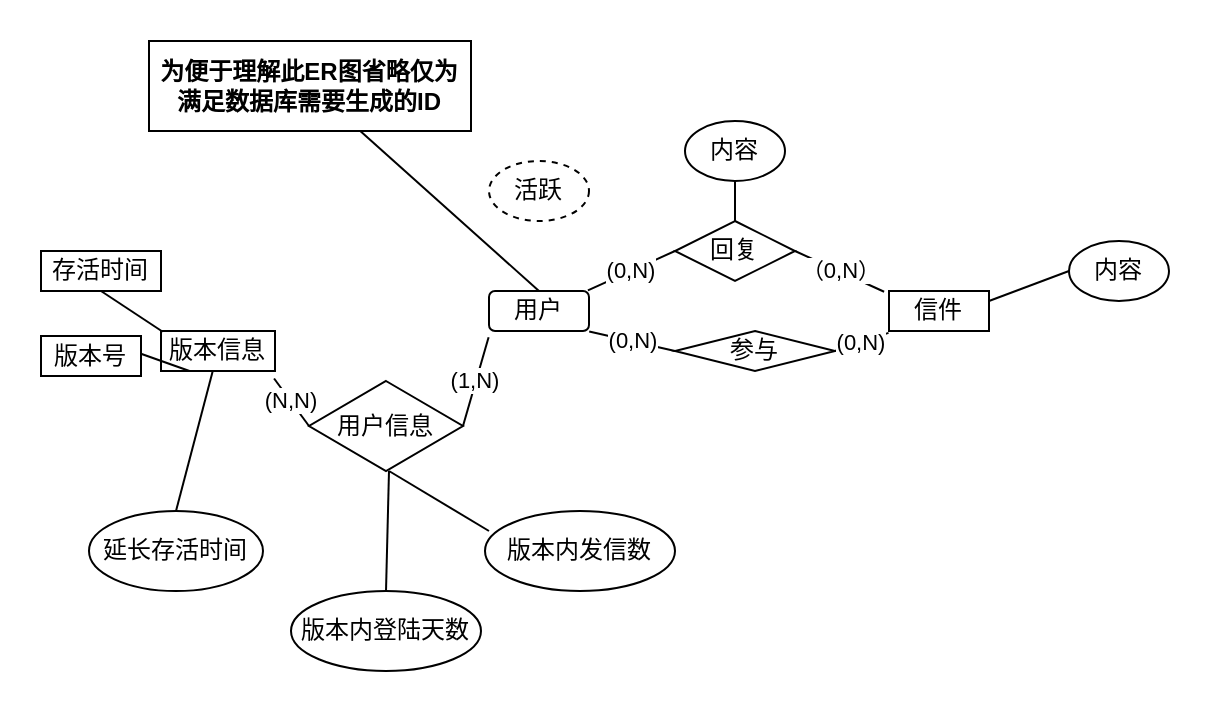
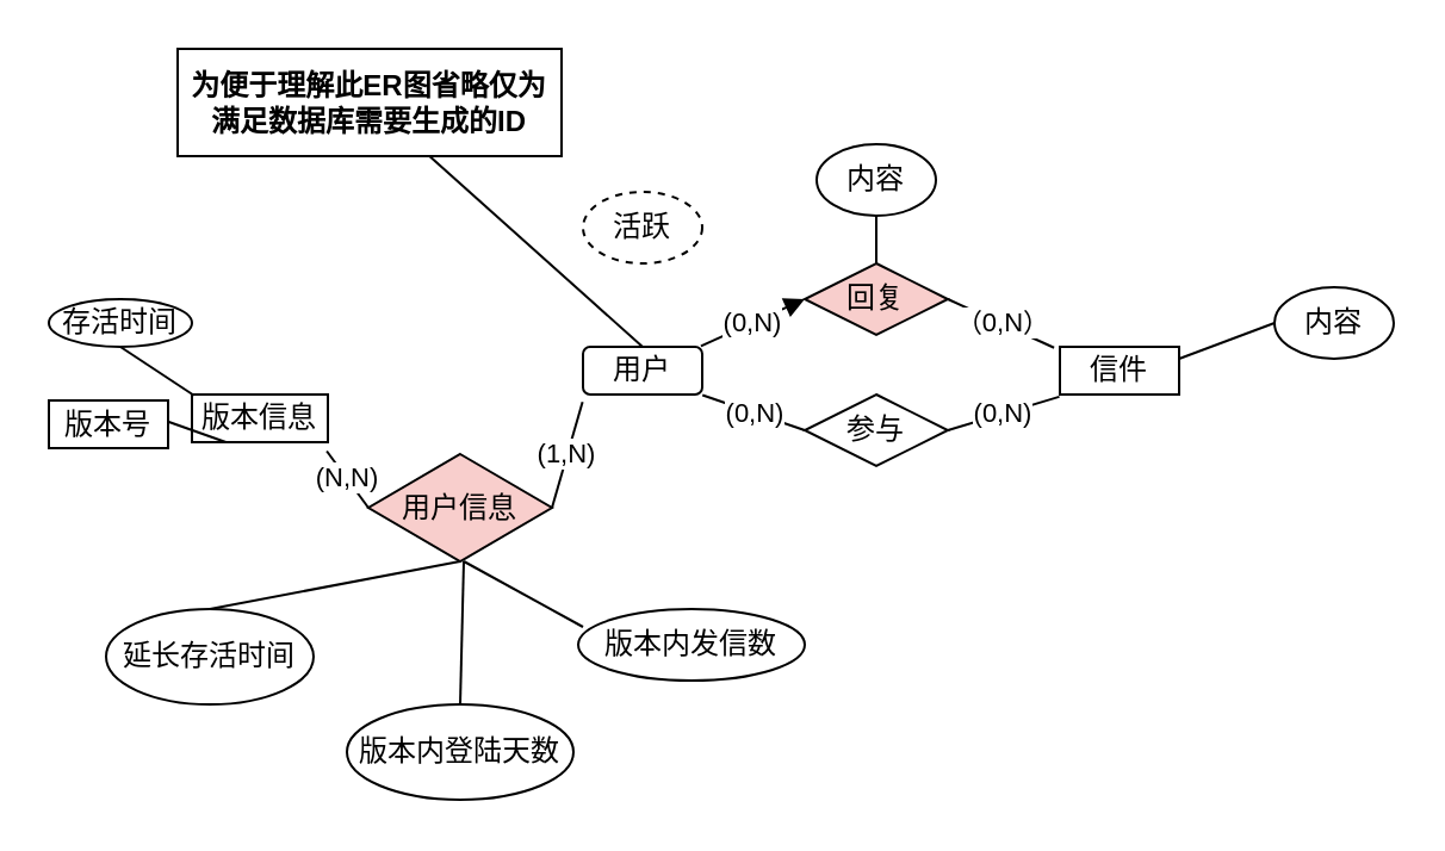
  <mxCell id="0" />
  <mxCell id="1" parent="0" />
  <mxCell id="2" value="版本信息" style="rounded=0;whiteSpace=wrap;html=1;" parent="1" vertex="1"><mxGeometry x="80" y="165" width="57" height="20" as="geometry" /></mxCell>
  <mxCell id="3" value="" style="endArrow=none;html=1;entryX=0.25;entryY=1;entryDx=0;entryDy=0;exitX=0.5;exitY=0;exitDx=0;exitDy=0;" parent="1" source="4" target="2" edge="1"><mxGeometry width="50" height="50" relative="1" as="geometry"><mxPoint x="174" y="195" as="sourcePoint" /><mxPoint x="274" y="155" as="targetPoint" /></mxGeometry></mxCell>
  <mxCell id="4" value="版本号" style="whiteSpace=wrap;html=1;rounded=0;" parent="1" vertex="1"><mxGeometry x="20" y="167.5" width="50" height="20" as="geometry" /></mxCell>
  <mxCell id="5" value="" style="endArrow=none;html=1;entryX=0.015;entryY=0.019;entryDx=0;entryDy=0;entryPerimeter=0;exitX=0.5;exitY=1;exitDx=0;exitDy=0;" parent="1" source="6" target="2" edge="1"><mxGeometry width="50" height="50" relative="1" as="geometry"><mxPoint x="124" y="115" as="sourcePoint" /><mxPoint x="374" y="185" as="targetPoint" /></mxGeometry></mxCell>
- <mxCell id="6" value="存活时间" style="whiteSpace=wrap;html=1;rounded=0;" parent="1" vertex="1"><mxGeometry x="20" y="125" width="60" height="20" as="geometry" /></mxCell>
+ <mxCell id="6" value="存活时间" style="ellipse;whiteSpace=wrap;html=1;" parent="1" vertex="1"><mxGeometry x="20" y="125" width="60" height="20" as="geometry" /></mxCell>
  <mxCell id="7" value="用户" style="whiteSpace=wrap;html=1;rounded=1;" parent="1" vertex="1"><mxGeometry x="244" y="145" width="50" height="20" as="geometry" /></mxCell>
  <mxCell id="8" value="信件" style="rounded=0;whiteSpace=wrap;html=1;" parent="1" vertex="1"><mxGeometry x="444" y="145" width="50" height="20" as="geometry" /></mxCell>
- <mxCell id="9" value="(0,N)" style="endArrow=none;html=1;exitX=0.989;exitY=-0.014;exitDx=0;exitDy=0;exitPerimeter=0;entryX=0;entryY=0.5;entryDx=0;entryDy=0;" parent="1" source="7" target="10" edge="1"><mxGeometry width="50" height="50" relative="1" as="geometry"><mxPoint x="324" y="175" as="sourcePoint" /><mxPoint x="334" y="125" as="targetPoint" /></mxGeometry></mxCell>
- <mxCell id="10" value="回复" style="rhombus;whiteSpace=wrap;html=1;" parent="1" vertex="1"><mxGeometry x="337" y="110" width="60" height="30" as="geometry" /></mxCell>
+ <mxCell id="9" value="(0,N)" style="endArrow=block;html=1;exitX=0.989;exitY=-0.014;exitDx=0;exitDy=0;exitPerimeter=0;entryX=0;entryY=0.5;entryDx=0;entryDy=0;" parent="1" source="7" target="10" edge="1"><mxGeometry width="50" height="50" relative="1" as="geometry"><mxPoint x="324" y="175" as="sourcePoint" /><mxPoint x="334" y="125" as="targetPoint" /></mxGeometry></mxCell>
+ <mxCell id="10" value="回复" style="rhombus;whiteSpace=wrap;html=1;fillColor=#f8cecc;" parent="1" vertex="1"><mxGeometry x="337" y="110" width="60" height="30" as="geometry" /></mxCell>
  <mxCell id="11" value="（0,N）" style="endArrow=none;html=1;entryX=1;entryY=0.5;entryDx=0;entryDy=0;exitX=-0.049;exitY=0.019;exitDx=0;exitDy=0;exitPerimeter=0;" parent="1" source="8" target="10" edge="1"><mxGeometry width="50" height="50" relative="1" as="geometry"><mxPoint x="404" y="285" as="sourcePoint" /><mxPoint x="454" y="235" as="targetPoint" /></mxGeometry></mxCell>
  <mxCell id="12" value="" style="endArrow=none;html=1;exitX=0.5;exitY=0;exitDx=0;exitDy=0;" parent="1" source="10" edge="1"><mxGeometry width="50" height="50" relative="1" as="geometry"><mxPoint x="294" y="105" as="sourcePoint" /><mxPoint x="367" y="85" as="targetPoint" /></mxGeometry></mxCell>
  <mxCell id="13" value="内容" style="ellipse;whiteSpace=wrap;html=1;" parent="1" vertex="1"><mxGeometry x="342" y="60" width="50" height="30" as="geometry" /></mxCell>
- <mxCell id="14" value="参与" style="rhombus;whiteSpace=wrap;html=1;" parent="1" vertex="1"><mxGeometry x="337" y="165" width="80" height="20" as="geometry" /></mxCell>
+ <mxCell id="14" value="参与" style="rhombus;whiteSpace=wrap;html=1;" parent="1" vertex="1"><mxGeometry x="337" y="165" width="60" height="30" as="geometry" /></mxCell>
  <mxCell id="15" value="(0,N)" style="endArrow=none;html=1;exitX=1.002;exitY=1.013;exitDx=0;exitDy=0;exitPerimeter=0;entryX=0;entryY=0.5;entryDx=0;entryDy=0;" parent="1" source="7" target="14" edge="1"><mxGeometry width="50" height="50" relative="1" as="geometry"><mxPoint x="284" y="265" as="sourcePoint" /><mxPoint x="334" y="215" as="targetPoint" /></mxGeometry></mxCell>
  <mxCell id="16" value="(0,N)" style="endArrow=none;html=1;exitX=1;exitY=0.5;exitDx=0;exitDy=0;entryX=-0.005;entryY=1.046;entryDx=0;entryDy=0;entryPerimeter=0;" parent="1" source="14" target="8" edge="1"><mxGeometry width="50" height="50" relative="1" as="geometry"><mxPoint x="414" y="285" as="sourcePoint" /><mxPoint x="464" y="235" as="targetPoint" /></mxGeometry></mxCell>
  <mxCell id="17" value="" style="endArrow=none;html=1;exitX=1;exitY=0.25;exitDx=0;exitDy=0;" parent="1" source="8" edge="1"><mxGeometry width="50" height="50" relative="1" as="geometry"><mxPoint x="554" y="225" as="sourcePoint" /><mxPoint x="534" y="135" as="targetPoint" /></mxGeometry></mxCell>
  <mxCell id="18" value="内容" style="ellipse;whiteSpace=wrap;html=1;" parent="1" vertex="1"><mxGeometry x="534" y="120" width="50" height="30" as="geometry" /></mxCell>
  <mxCell id="19" value="&lt;b&gt;&lt;font style=&quot;font-size: 12px&quot;&gt;为便于理解此ER图省略仅为满足数据库需要生成的ID&lt;/font&gt;&lt;/b&gt;" style="rounded=0;whiteSpace=wrap;html=1;" parent="1" vertex="1"><mxGeometry x="74" y="20" width="161" height="45" as="geometry" /></mxCell>
- <mxCell id="20" value="用户信息" style="rhombus;whiteSpace=wrap;html=1;" parent="1" vertex="1"><mxGeometry x="154" y="190" width="77" height="45" as="geometry" /></mxCell>
+ <mxCell id="20" value="用户信息" style="rhombus;whiteSpace=wrap;html=1;fillColor=#f8cecc;" parent="1" vertex="1"><mxGeometry x="154" y="190" width="77" height="45" as="geometry" /></mxCell>
  <mxCell id="21" value="(1,N)" style="endArrow=none;html=1;entryX=-0.004;entryY=1.154;entryDx=0;entryDy=0;entryPerimeter=0;exitX=1;exitY=0.5;exitDx=0;exitDy=0;" parent="1" source="20" target="7" edge="1"><mxGeometry width="50" height="50" relative="1" as="geometry"><mxPoint x="24" y="305" as="sourcePoint" /><mxPoint x="74" y="255" as="targetPoint" /></mxGeometry></mxCell>
  <mxCell id="22" value="(N,N)" style="endArrow=none;html=1;entryX=0.992;entryY=1.187;entryDx=0;entryDy=0;entryPerimeter=0;exitX=0;exitY=0.5;exitDx=0;exitDy=0;" parent="1" source="20" target="2" edge="1"><mxGeometry width="50" height="50" relative="1" as="geometry"><mxPoint x="134" y="275" as="sourcePoint" /><mxPoint x="184" y="225" as="targetPoint" /></mxGeometry></mxCell>
- <mxCell id="23" value="" style="endArrow=none;html=1;exitX=0.5;exitY=0;exitDx=0;exitDy=0;" parent="1" source="24" target="2" edge="1"><mxGeometry width="50" height="50" relative="1" as="geometry"><mxPoint x="114" y="265" as="sourcePoint" /><mxPoint x="224" y="255" as="targetPoint" /></mxGeometry></mxCell>
+ <mxCell id="23" value="" style="endArrow=none;html=1;entryX=0.5;entryY=1;entryDx=0;entryDy=0;exitX=0.5;exitY=0;exitDx=0;exitDy=0;" parent="1" source="24" target="20" edge="1"><mxGeometry width="50" height="50" relative="1" as="geometry"><mxPoint x="114" y="265" as="sourcePoint" /><mxPoint x="224" y="255" as="targetPoint" /></mxGeometry></mxCell>
  <mxCell id="24" value="延长存活时间" style="ellipse;whiteSpace=wrap;html=1;" parent="1" vertex="1"><mxGeometry x="44" y="255" width="87" height="40" as="geometry" /></mxCell>
  <mxCell id="25" value="版本内登陆天数" style="ellipse;whiteSpace=wrap;html=1;" parent="1" vertex="1"><mxGeometry x="145" y="295" width="95" height="40" as="geometry" /></mxCell>
  <mxCell id="26" value="" style="endArrow=none;html=1;exitX=0.5;exitY=0;exitDx=0;exitDy=0;" parent="1" source="25" edge="1"><mxGeometry width="50" height="50" relative="1" as="geometry"><mxPoint x="274" y="275" as="sourcePoint" /><mxPoint x="194" y="235" as="targetPoint" /></mxGeometry></mxCell>
- <mxCell id="27" value="版本内发信数" style="ellipse;whiteSpace=wrap;html=1;" parent="1" vertex="1"><mxGeometry x="242" y="255" width="95" height="40" as="geometry" /></mxCell>
+ <mxCell id="27" value="版本内发信数" style="ellipse;whiteSpace=wrap;html=1;" parent="1" vertex="1"><mxGeometry x="242" y="255" width="95" height="30" as="geometry" /></mxCell>
  <mxCell id="28" value="" style="endArrow=none;html=1;exitX=0.021;exitY=0.25;exitDx=0;exitDy=0;exitPerimeter=0;" parent="1" source="27" edge="1"><mxGeometry width="50" height="50" relative="1" as="geometry"><mxPoint x="334" y="385" as="sourcePoint" /><mxPoint x="194" y="235" as="targetPoint" /></mxGeometry></mxCell>
  <mxCell id="29" value="" style="endArrow=none;html=1;exitX=0.5;exitY=0;exitDx=0;exitDy=0;" parent="1" source="7" target="19" edge="1"><mxGeometry width="50" height="50" relative="1" as="geometry"><mxPoint x="264" y="125" as="sourcePoint" /><mxPoint x="269" y="115" as="targetPoint" /></mxGeometry></mxCell>
  <mxCell id="30" value="活跃" style="ellipse;whiteSpace=wrap;html=1;dashed=1;" parent="1" vertex="1"><mxGeometry x="244" y="80" width="50" height="30" as="geometry" /></mxCell>
